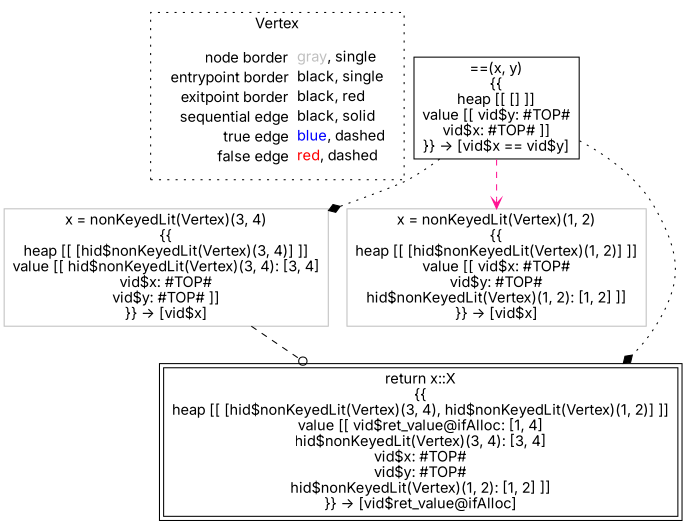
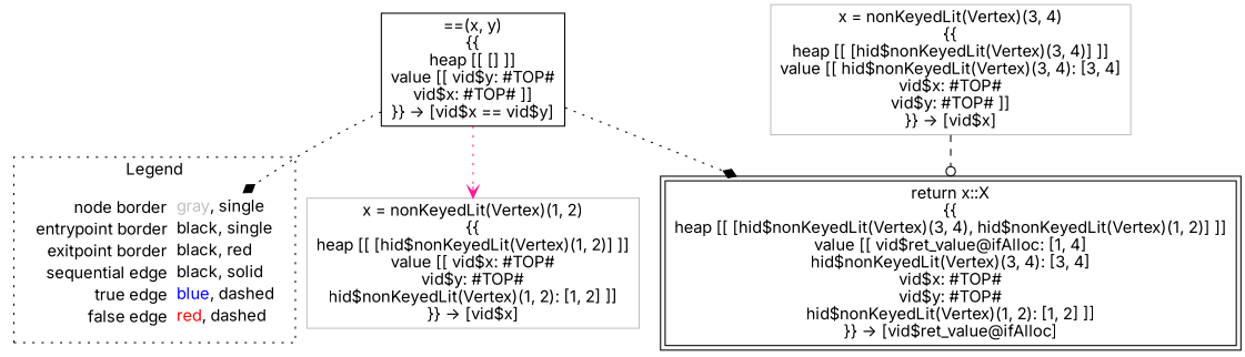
  digraph {
    fontname=Inter
    node [fontname=Inter shape=rect color=black]
    edge [arrowhead=diamond color=black fontname=Inter style=dotted]
    n1 [label=<<table border="0" cellpadding="2" cellspacing="0" cellborder="0"><tr><td align="right">node border&nbsp;</td><td align="left"><font color="gray">gray</font>, single</td></tr><tr><td align="right">entrypoint border&nbsp;</td><td align="left"><font color="black">black</font>, single</td></tr><tr><td align="right">exitpoint border&nbsp;</td><td align="left"><font color="black">black</font>, red</td></tr><tr><td align="right">sequential edge&nbsp;</td><td align="left"><font color="black">black</font>, solid</td></tr><tr><td align="right">true edge&nbsp;</td><td align="left"><font color="blue">blue</font>, dashed</td></tr><tr><td align="right">false edge&nbsp;</td><td align="left"><font color="red">red</font>, dashed</td></tr></table>> shape=plaintext color=""]
    n2 [label=<==(x, y)<BR/>{{<BR/>heap [[ [] ]]<BR/>value [[ vid$y: #TOP#<BR/>vid$x: #TOP# ]]<BR/>}} -&gt; [vid$x == vid$y]>]
    n3 [color=gray label=<x = nonKeyedLit(Vertex)(3, 4)<BR/>{{<BR/>heap [[ [hid$nonKeyedLit(Vertex)(3, 4)] ]]<BR/>value [[ hid$nonKeyedLit(Vertex)(3, 4): [3, 4]<BR/>vid$x: #TOP#<BR/>vid$y: #TOP# ]]<BR/>}} -&gt; [vid$x]>]
    n4 [color=gray label=<x = nonKeyedLit(Vertex)(1, 2)<BR/>{{<BR/>heap [[ [hid$nonKeyedLit(Vertex)(1, 2)] ]]<BR/>value [[ vid$x: #TOP#<BR/>vid$y: #TOP#<BR/>hid$nonKeyedLit(Vertex)(1, 2): [1, 2] ]]<BR/>}} -&gt; [vid$x]>]
    n5 [label=<return x::X<BR/>{{<BR/>heap [[ [hid$nonKeyedLit(Vertex)(3, 4), hid$nonKeyedLit(Vertex)(1, 2)] ]]<BR/>value [[ vid$ret_value@ifAlloc: [1, 4]<BR/>hid$nonKeyedLit(Vertex)(3, 4): [3, 4]<BR/>vid$x: #TOP#<BR/>vid$y: #TOP#<BR/>hid$nonKeyedLit(Vertex)(1, 2): [1, 2] ]]<BR/>}} -&gt; [vid$ret_value@ifAlloc]> peripheries=2]
    subgraph cluster_1 {
-     label=Vertex
+     label=Legend
      style=dotted
      n1
    }
-   n2 -> n3
-   n2 -> n4 [arrowhead=vee color=deeppink style=dashed]
+   n2 -> n1
+   n2 -> n4 [arrowhead=vee color=deeppink]
    n2 -> n5
    n3 -> n5 [arrowhead=odot style=dashed]
  }
